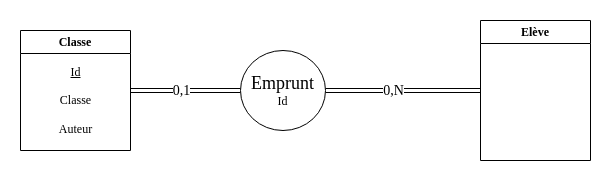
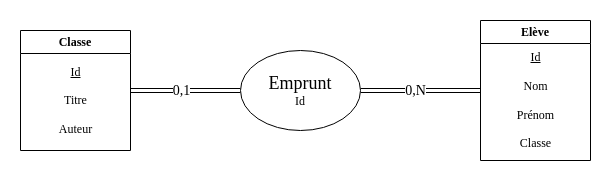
  <mxCell id="0" />
  <mxCell id="1" parent="0" />
  <mxCell id="2" style="edgeStyle=orthogonalEdgeStyle;rounded=0;orthogonalLoop=1;jettySize=auto;html=1;exitX=1;exitY=0.5;exitDx=0;exitDy=0;entryX=0;entryY=0.5;entryDx=0;entryDy=0;shape=link;fontFamily=FiraCode Nerd Font Propo;" parent="1" source="4" target="8" edge="1"><mxGeometry relative="1" as="geometry" /></mxCell>
  <mxCell id="3" value="&lt;font style=&quot;font-size: 14px;&quot;&gt;0,1&lt;/font&gt;" style="edgeLabel;html=1;align=center;verticalAlign=middle;resizable=0;points=[];fontFamily=FiraCode Nerd Font Propo;" parent="2" vertex="1" connectable="0"><mxGeometry x="-0.345" y="3" relative="1" as="geometry"><mxPoint x="14" y="3" as="offset" /></mxGeometry></mxCell>
  <mxCell id="4" value="Classe" style="swimlane;whiteSpace=wrap;html=1;fontFamily=FiraCode Nerd Font Propo;" parent="1" vertex="1"><mxGeometry x="20" y="30" width="110" height="120" as="geometry" /></mxCell>
- <mxCell id="5" value="&lt;u&gt;Id&lt;/u&gt;&lt;br&gt;&lt;br&gt;Classe&lt;br&gt;&lt;br&gt;Auteur" style="text;html=1;align=center;verticalAlign=middle;resizable=0;points=[];autosize=1;strokeColor=none;fillColor=none;fontFamily=FiraCode Nerd Font Propo;" parent="4" vertex="1"><mxGeometry x="20" y="25" width="70" height="90" as="geometry" /></mxCell>
+ <mxCell id="5" value="&lt;u&gt;Id&lt;/u&gt;&lt;br&gt;&lt;br&gt;Titre&lt;br&gt;&lt;br&gt;Auteur" style="text;html=1;align=center;verticalAlign=middle;resizable=0;points=[];autosize=1;strokeColor=none;fillColor=none;fontFamily=FiraCode Nerd Font Propo;" parent="4" vertex="1"><mxGeometry x="20" y="25" width="70" height="90" as="geometry" /></mxCell>
  <mxCell id="6" style="edgeStyle=orthogonalEdgeStyle;rounded=0;orthogonalLoop=1;jettySize=auto;html=1;exitX=1;exitY=0.5;exitDx=0;exitDy=0;entryX=0;entryY=0.5;entryDx=0;entryDy=0;shape=link;fontFamily=FiraCode Nerd Font Propo;" parent="1" source="8" target="9" edge="1"><mxGeometry relative="1" as="geometry" /></mxCell>
  <mxCell id="7" value="&lt;font style=&quot;font-size: 14px;&quot;&gt;0,N&lt;/font&gt;" style="edgeLabel;html=1;align=center;verticalAlign=middle;resizable=0;points=[];fontFamily=FiraCode Nerd Font Propo;" parent="6" vertex="1" connectable="0"><mxGeometry x="-0.255" y="1" relative="1" as="geometry"><mxPoint x="9" y="1" as="offset" /></mxGeometry></mxCell>
- <mxCell id="8" value="&lt;font style=&quot;font-size: 18px;&quot;&gt;Emprunt&lt;/font&gt;&lt;br&gt;Id" style="ellipse;whiteSpace=wrap;html=1;fontFamily=FiraCode Nerd Font Propo;" parent="1" vertex="1"><mxGeometry x="240" y="50" width="85" height="80" as="geometry" /></mxCell>
+ <mxCell id="8" value="&lt;font style=&quot;font-size: 18px;&quot;&gt;Emprunt&lt;/font&gt;&lt;br&gt;Id" style="ellipse;whiteSpace=wrap;html=1;fontFamily=FiraCode Nerd Font Propo;" parent="1" vertex="1"><mxGeometry x="240" y="50" width="120" height="80" as="geometry" /></mxCell>
  <mxCell id="9" value="Elève" style="swimlane;whiteSpace=wrap;html=1;startSize=23;fontFamily=FiraCode Nerd Font Propo;" parent="1" vertex="1"><mxGeometry x="480" y="20" width="110" height="140" as="geometry" /></mxCell>
+ <mxCell id="10" value="&lt;u&gt;Id&lt;/u&gt;&lt;br&gt;&lt;br&gt;Nom&lt;br&gt;&lt;br&gt;Prénom&lt;br&gt;&lt;br&gt;Classe" style="text;html=1;align=center;verticalAlign=middle;resizable=0;points=[];autosize=1;strokeColor=none;fillColor=none;fontFamily=FiraCode Nerd Font Propo;" parent="9" vertex="1"><mxGeometry x="20" y="25" width="70" height="110" as="geometry" /></mxCell>
